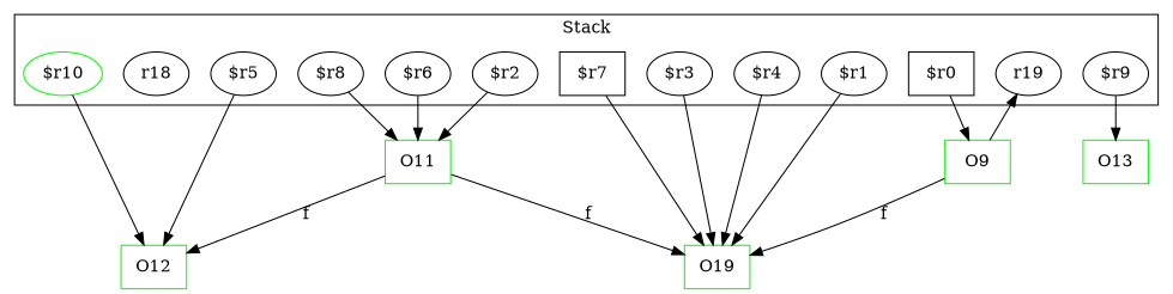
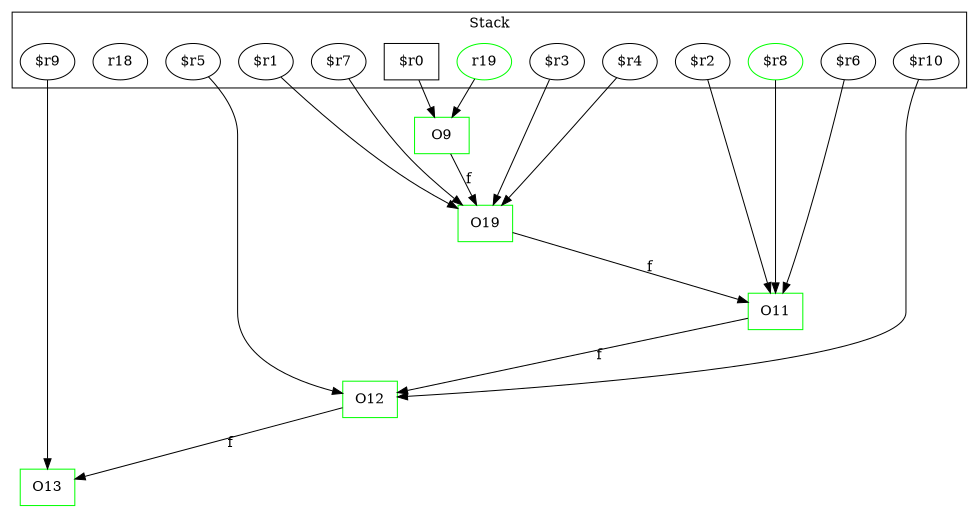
  digraph {
    rankDir=LR
-   "$r10" [color=green]
+   "$r10"
    "$r9"
-   "$r7" [shape=box]
-   "$r8"
+   "$r7"
+   "$r8" [color=green]
    "$r5"
    "$r6"
    "$r3"
    "$r4"
    "$r1"
    "$r2"
    "$r0" [shape=box]
    r18
-   r19 [color=black]
+   r19 [color=green]
    O12 [color=green shape=box]
    O13 [color=green shape=box]
    n16 [color=green label=O19 shape=box]
    O11 [color=green shape=box]
    O9 [color=green shape=box]
    subgraph cluster_1 {
      label=Stack
      "$r10"
      "$r9"
      "$r7"
      "$r8"
      "$r5"
      "$r6"
      "$r3"
      "$r4"
      "$r1"
      "$r2"
      "$r0"
      r18
      r19
    }
    "$r10" -> O12
    "$r9" -> O13
    "$r7" -> n16
    "$r8" -> O11
    "$r5" -> O12
    "$r6" -> O11
    "$r3" -> n16
    "$r4" -> n16
    "$r1" -> n16
    "$r2" -> O11
    "$r0" -> O9
-   O9 -> r19
-   O11 -> n16 [label=f weight=0.2]
+   r19 -> O9
+   O12 -> O13 [label=f weight=0.2]
+   n16 -> O11 [label=f weight=0.2]
    O11 -> O12 [label=f weight=0.2]
    O9 -> n16 [label=f weight=0.2]
  }
